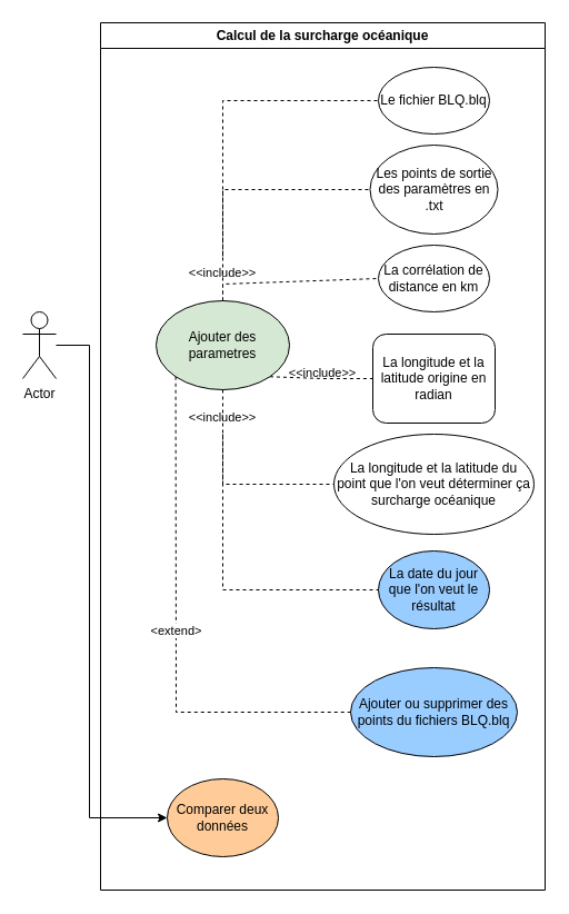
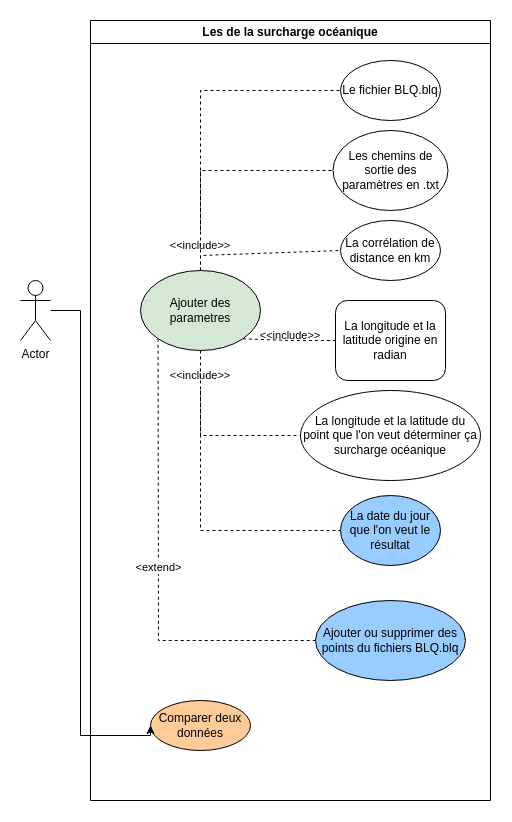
  <mxCell id="0" />
  <mxCell id="1" parent="0" />
- <mxCell id="2" value="Calcul de la surcharge océanique" style="swimlane;whiteSpace=wrap;html=1;fillColor=#FFFFFF;" parent="1" vertex="1"><mxGeometry x="90" y="20" width="400" height="780" as="geometry" /></mxCell>
+ <mxCell id="2" value="Les de la surcharge océanique" style="swimlane;whiteSpace=wrap;html=1;fillColor=#FFFFFF;" parent="1" vertex="1"><mxGeometry x="90" y="20" width="400" height="780" as="geometry" /></mxCell>
  <mxCell id="3" value="Le fichier BLQ.blq" style="ellipse;whiteSpace=wrap;html=1;" parent="2" vertex="1"><mxGeometry x="250" y="40" width="100" height="60" as="geometry" /></mxCell>
  <mxCell id="4" value="La corrélation de distance en km" style="ellipse;whiteSpace=wrap;html=1;" parent="2" vertex="1"><mxGeometry x="250" y="200" width="100" height="60" as="geometry" /></mxCell>
  <mxCell id="5" value="La longitude et la latitude origine en radian" style="whiteSpace=wrap;html=1;rounded=1;" parent="2" vertex="1"><mxGeometry x="245" y="280" width="110" height="80" as="geometry" /></mxCell>
  <mxCell id="6" value="La date du jour que l'on veut le résultat" style="ellipse;whiteSpace=wrap;html=1;fillColor=#99ccff;" parent="2" vertex="1"><mxGeometry x="250" y="475" width="100" height="70" as="geometry" /></mxCell>
- <mxCell id="7" value="Comparer deux données" style="ellipse;whiteSpace=wrap;html=1;fillColor=#FFCC99;" parent="2" vertex="1"><mxGeometry x="60" y="680" width="100" height="70" as="geometry" /></mxCell>
- <mxCell id="8" value="Les points de sortie des paramètres en .txt" style="ellipse;whiteSpace=wrap;html=1;" parent="2" vertex="1"><mxGeometry x="242.5" y="110" width="115" height="80" as="geometry" /></mxCell>
+ <mxCell id="7" value="Comparer deux données" style="ellipse;whiteSpace=wrap;html=1;fillColor=#FFCC99;" parent="2" vertex="1"><mxGeometry x="60" y="680" width="100" height="50" as="geometry" /></mxCell>
+ <mxCell id="8" value="Les chemins de sortie des paramètres en .txt" style="ellipse;whiteSpace=wrap;html=1;" parent="2" vertex="1"><mxGeometry x="242.5" y="110" width="115" height="80" as="geometry" /></mxCell>
  <mxCell id="9" value="La longitude et la latitude du point que l'on veut déterminer ça surcharge océanique" style="ellipse;whiteSpace=wrap;html=1;" parent="2" vertex="1"><mxGeometry x="210" y="370" width="180" height="90" as="geometry" /></mxCell>
  <mxCell id="10" value="Ajouter des parametres" style="ellipse;whiteSpace=wrap;html=1;fillColor=#d5e8d4;" parent="2" vertex="1"><mxGeometry x="50" y="250" width="120" height="80" as="geometry" /></mxCell>
  <mxCell id="11" value="" style="endArrow=none;dashed=1;html=1;rounded=0;labelBackgroundColor=default;strokeColor=default;fontFamily=Helvetica;fontSize=11;fontColor=default;shape=connector;exitX=0.5;exitY=0;exitDx=0;exitDy=0;entryX=0;entryY=0.5;entryDx=0;entryDy=0;" parent="2" source="10" target="8" edge="1"><mxGeometry width="50" height="50" relative="1" as="geometry"><mxPoint x="120" y="420" as="sourcePoint" /><mxPoint x="240" y="150" as="targetPoint" /><Array as="points"><mxPoint x="110" y="150" /></Array></mxGeometry></mxCell>
  <mxCell id="12" value="" style="endArrow=none;dashed=1;html=1;rounded=0;labelBackgroundColor=default;strokeColor=default;fontFamily=Helvetica;fontSize=11;fontColor=default;shape=connector;entryX=0;entryY=0.5;entryDx=0;entryDy=0;exitX=0.5;exitY=0;exitDx=0;exitDy=0;startArrow=none;" parent="2" source="14" target="3" edge="1"><mxGeometry width="50" height="50" relative="1" as="geometry"><mxPoint x="170" y="290" as="sourcePoint" /><mxPoint x="290" y="200" as="targetPoint" /><Array as="points"><mxPoint x="110" y="70" /></Array></mxGeometry></mxCell>
  <mxCell id="13" value="" style="endArrow=none;dashed=1;html=1;rounded=0;labelBackgroundColor=default;strokeColor=default;fontFamily=Helvetica;fontSize=11;fontColor=default;shape=connector;entryX=0;entryY=0.5;entryDx=0;entryDy=0;exitX=0.5;exitY=0;exitDx=0;exitDy=0;" parent="2" source="10" target="4" edge="1"><mxGeometry width="50" height="50" relative="1" as="geometry"><mxPoint x="170" y="290" as="sourcePoint" /><mxPoint x="250" y="160" as="targetPoint" /><Array as="points"><mxPoint x="110" y="235" /></Array></mxGeometry></mxCell>
  <mxCell id="14" value="&amp;lt;&amp;lt;include&amp;gt;&amp;gt;" style="text;html=1;strokeColor=none;fillColor=none;align=center;verticalAlign=middle;whiteSpace=wrap;rounded=0;fontFamily=Helvetica;fontSize=11;fontColor=default;" parent="2" vertex="1"><mxGeometry x="80" y="210" width="60" height="30" as="geometry" /></mxCell>
  <mxCell id="15" value="" style="endArrow=none;dashed=1;html=1;rounded=0;labelBackgroundColor=default;strokeColor=default;fontFamily=Helvetica;fontSize=11;fontColor=default;shape=connector;entryX=0;entryY=0.5;entryDx=0;entryDy=0;exitX=0.5;exitY=1;exitDx=0;exitDy=0;" parent="2" source="10" target="6" edge="1"><mxGeometry width="50" height="50" relative="1" as="geometry"><mxPoint x="170" y="290" as="sourcePoint" /><mxPoint x="280" y="190" as="targetPoint" /><Array as="points"><mxPoint x="110" y="510" /></Array></mxGeometry></mxCell>
  <mxCell id="16" value="" style="endArrow=none;dashed=1;html=1;rounded=0;labelBackgroundColor=default;strokeColor=default;fontFamily=Helvetica;fontSize=11;fontColor=default;shape=connector;entryX=0;entryY=0.5;entryDx=0;entryDy=0;exitX=0.5;exitY=1;exitDx=0;exitDy=0;startArrow=none;" parent="2" source="18" target="9" edge="1"><mxGeometry width="50" height="50" relative="1" as="geometry"><mxPoint x="170" y="290" as="sourcePoint" /><mxPoint x="270" y="180" as="targetPoint" /><Array as="points"><mxPoint x="110" y="415" /></Array></mxGeometry></mxCell>
  <mxCell id="17" value="" style="endArrow=none;dashed=1;html=1;rounded=0;labelBackgroundColor=default;strokeColor=default;fontFamily=Helvetica;fontSize=11;fontColor=default;shape=connector;entryX=0;entryY=0.5;entryDx=0;entryDy=0;exitX=1;exitY=1;exitDx=0;exitDy=0;" parent="2" source="10" target="5" edge="1"><mxGeometry width="50" height="50" relative="1" as="geometry"><mxPoint x="170" y="290" as="sourcePoint" /><mxPoint x="260" y="170" as="targetPoint" /><Array as="points"><mxPoint x="200" y="320" /></Array></mxGeometry></mxCell>
  <mxCell id="18" value="&amp;lt;&amp;lt;include&amp;gt;&amp;gt;" style="text;html=1;strokeColor=none;fillColor=none;align=center;verticalAlign=middle;whiteSpace=wrap;rounded=0;fontFamily=Helvetica;fontSize=11;fontColor=default;" parent="2" vertex="1"><mxGeometry x="80" y="340" width="60" height="30" as="geometry" /></mxCell>
  <mxCell id="19" value="&amp;lt;&amp;lt;include&amp;gt;&amp;gt;" style="text;html=1;strokeColor=none;fillColor=none;align=center;verticalAlign=middle;whiteSpace=wrap;rounded=0;fontFamily=Helvetica;fontSize=11;fontColor=default;" parent="2" vertex="1"><mxGeometry x="170" y="300" width="60" height="30" as="geometry" /></mxCell>
  <mxCell id="20" value="Ajouter ou supprimer des points du fichiers BLQ.blq" style="ellipse;whiteSpace=wrap;html=1;fillColor=#99CCFF;" parent="2" vertex="1"><mxGeometry x="225" y="580" width="150" height="80" as="geometry" /></mxCell>
  <mxCell id="21" value="&amp;lt;extend&amp;gt;" style="endArrow=none;dashed=1;html=1;strokeWidth=1;rounded=0;entryX=0;entryY=0.5;entryDx=0;entryDy=0;exitX=0;exitY=1;exitDx=0;exitDy=0;" parent="2" source="10" target="20" edge="1"><mxGeometry width="50" height="50" relative="1" as="geometry"><mxPoint x="260" y="430" as="sourcePoint" /><mxPoint x="310" y="380" as="targetPoint" /><Array as="points"><mxPoint x="68" y="620" /></Array></mxGeometry></mxCell>
  <mxCell id="22" style="edgeStyle=orthogonalEdgeStyle;rounded=0;orthogonalLoop=1;jettySize=auto;html=1;entryX=0;entryY=0.5;entryDx=0;entryDy=0;" parent="1" source="23" target="7" edge="1"><mxGeometry relative="1" as="geometry"><Array as="points"><mxPoint x="80" y="310" /><mxPoint x="80" y="735" /></Array></mxGeometry></mxCell>
  <mxCell id="23" value="Actor" style="shape=umlActor;verticalLabelPosition=bottom;verticalAlign=top;html=1;outlineConnect=0;" parent="1" vertex="1"><mxGeometry x="20" y="280" width="30" height="60" as="geometry" /></mxCell>
